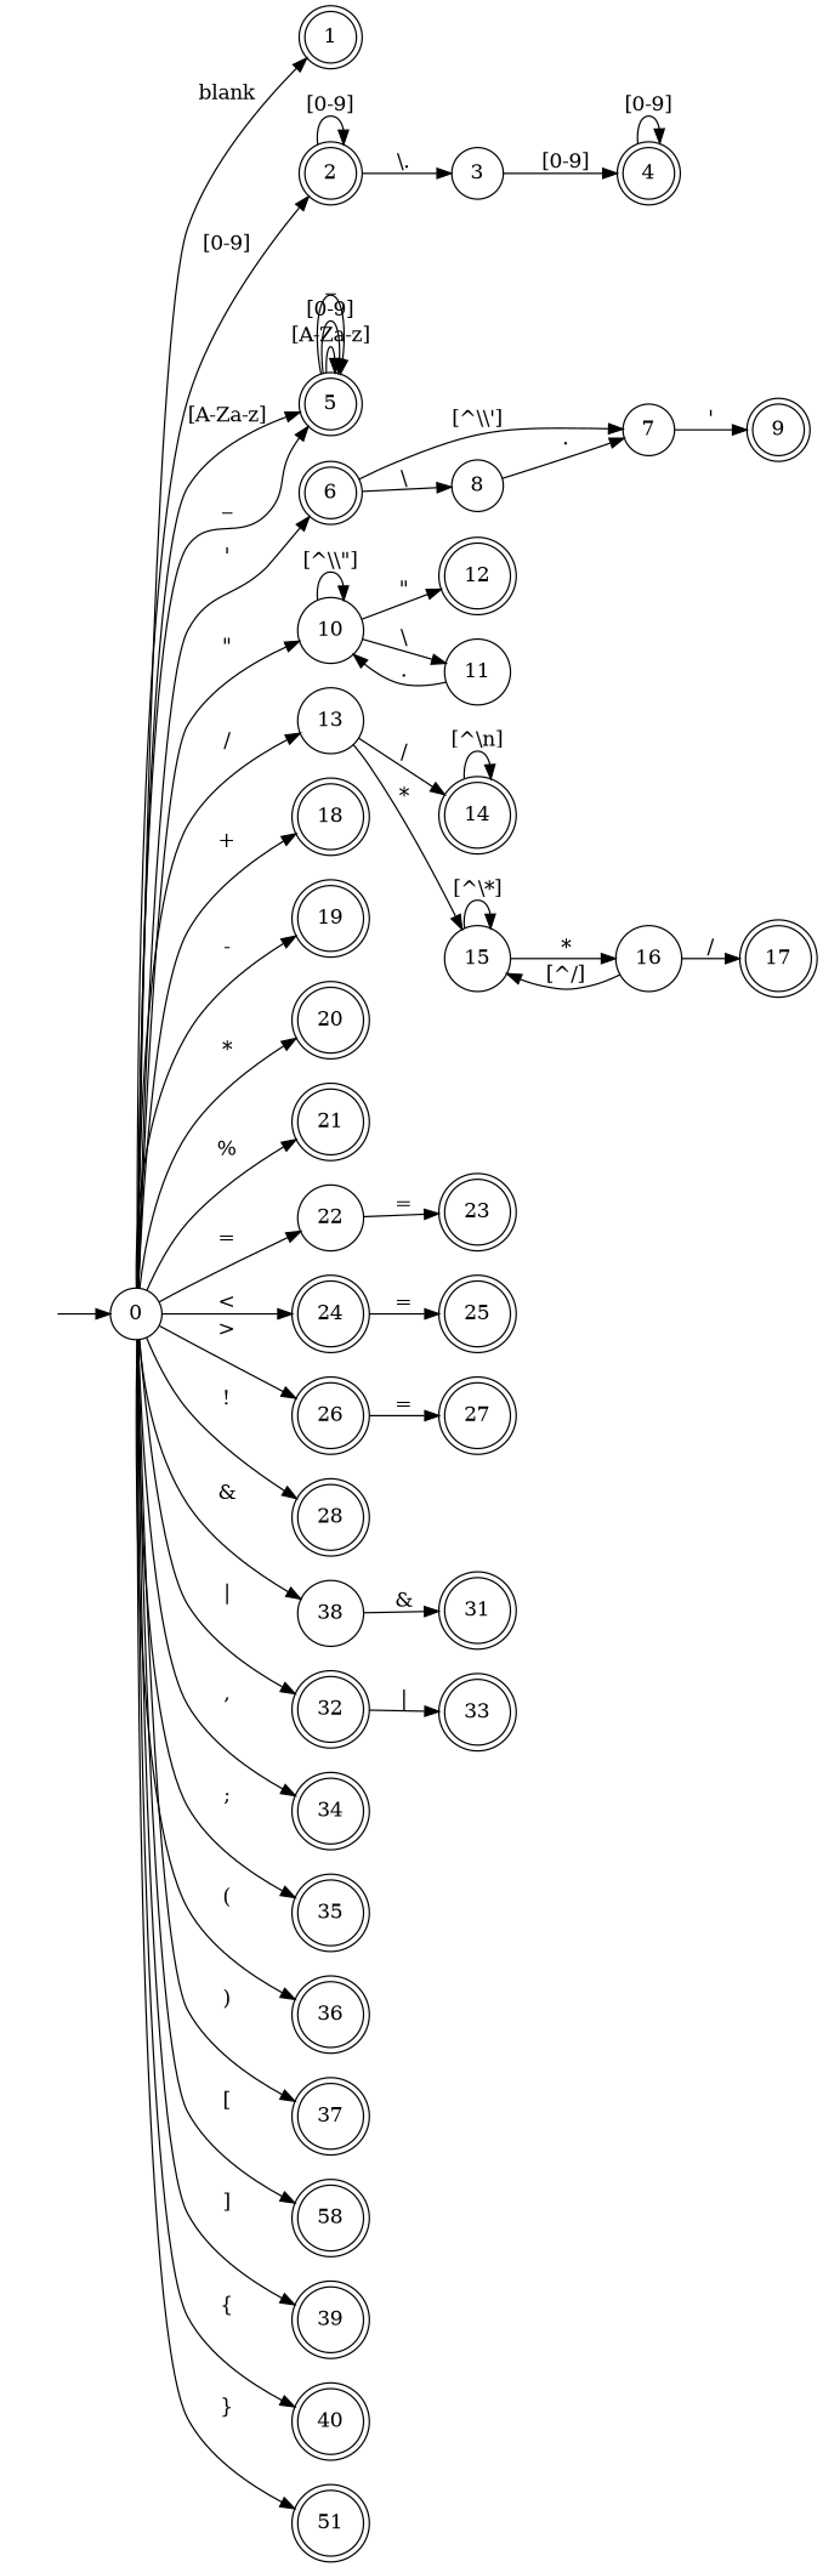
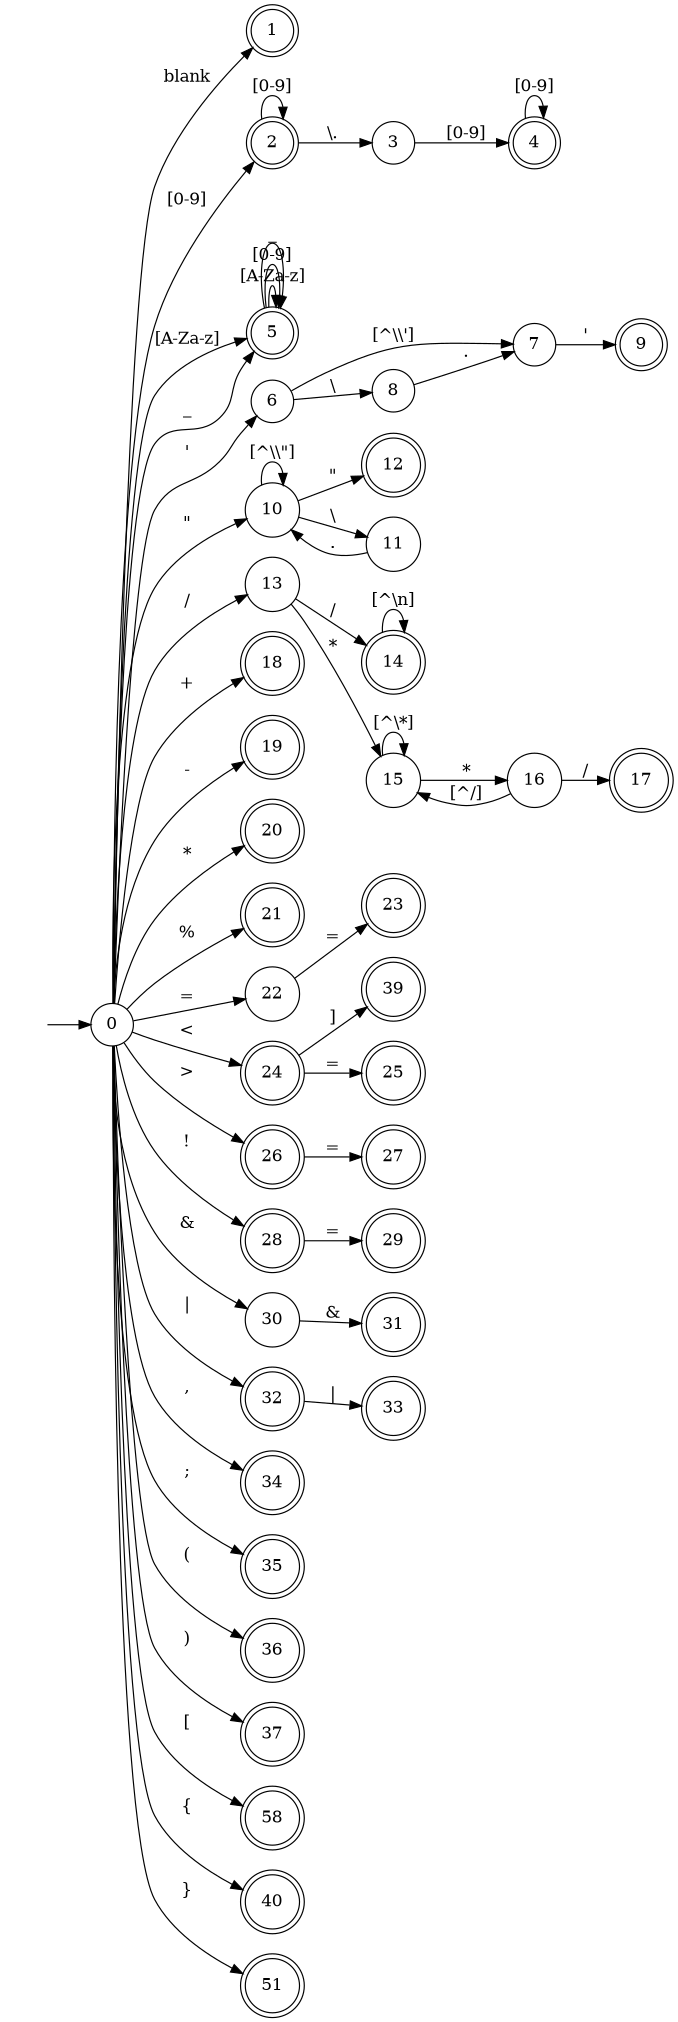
  digraph {
    rankdir=LR
    node [shape=doublecircle style=rounded]
    s [shape=circle style=invis]
    0 [shape=circle]
    1
    2
    5
-   6
+   6 [shape=circle]
    10 [shape=circle]
    13 [shape=circle]
    18
    19
    20
    21
    22 [shape=circle]
    24
    26
    28
-   30 [shape=circle label=38]
+   30 [shape=circle]
    32
    34
    35
    36
    37
    n23 [label=58]
    39
    40
    n26 [label=51]
    3 [shape=circle]
    7 [shape=circle]
    8 [shape=circle]
    12
    11 [shape=circle]
    14
    15 [shape=circle]
    23
    25
    27
+   29
    31
    33
    4
    9
    16 [shape=circle]
    17
    s -> 0
    0 -> 1 [label=blank]
    0 -> 2 [label="[0-9]"]
    0 -> 5 [label="[A-Za-z]"]
    0 -> 5 [label=_]
    0 -> 6 [label="\'"]
    0 -> 10 [label="\""]
    0 -> 13 [label="/"]
    0 -> 18 [label="+"]
    0 -> 19 [label="-"]
    0 -> 20 [label="*"]
    0 -> 21 [label="%"]
    0 -> 22 [label="="]
    0 -> 24 [label="<"]
    0 -> 26 [label=">"]
    0 -> 28 [label="!"]
    0 -> 30 [label="&"]
    0 -> 32 [label="|"]
    0 -> 34 [label=","]
    0 -> 35 [label=";"]
    0 -> 36 [label="("]
    0 -> 37 [label=")"]
    0 -> n23 [label="["]
-   0 -> 39 [label="]"]
+   24 -> 39 [label="]"]
    0 -> 40 [label="{"]
    0 -> n26 [label="}"]
    2 -> 2 [label="[0-9]"]
    2 -> 3 [label="\\."]
    5 -> 5 [label="[A-Za-z]"]
    5 -> 5 [label="[0-9]"]
    5 -> 5 [label=_]
    6 -> 7 [label="[^\\\\']"]
    6 -> 8 [label="\\"]
    10 -> 10 [label="[^\\\\\"]"]
    10 -> 12 [label="\""]
    10 -> 11 [label="\\"]
    13 -> 14 [label="/"]
    13 -> 15 [label="*"]
    22 -> 23 [label="="]
    24 -> 25 [label="="]
    26 -> 27 [label="="]
+   28 -> 29 [label="="]
    30 -> 31 [label="&"]
    32 -> 33 [label="|"]
    3 -> 4 [label="[0-9]"]
    7 -> 9 [label="\'"]
    8 -> 7 [label="."]
    11 -> 10 [label="."]
    14 -> 14 [label="[^\\n]"]
    15 -> 15 [label="[^\\*]"]
    15 -> 16 [label="*"]
    4 -> 4 [label="[0-9]"]
    16 -> 15 [label="[^/]"]
    16 -> 17 [label="/"]
  }
